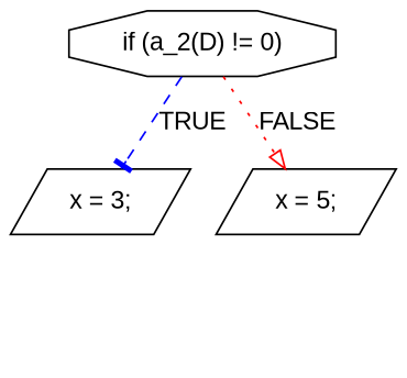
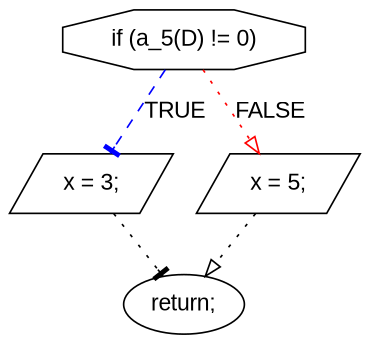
  digraph {
    fontname="Liberation Sans"
    node [fontname="Liberation Sans" shape=parallelogram]
    edge [arrowhead=tee color=black fontname="Liberation Sans" style=dotted]
-   n1 [label="if (a_2(D) != 0)" shape=octagon]
+   n1 [label="if (a_5(D) != 0)" shape=octagon]
    n2 [label="x = 3;"]
    n3 [label="x = 5;"]
+   n4 [label="return;" shape=ellipse]
    n1 -> n2 [color=blue label=TRUE style=dashed]
    n1 -> n3 [arrowhead=onormal color=red label=FALSE]
+   n2 -> n4
+   n3 -> n4 [arrowhead=onormal]
  }
